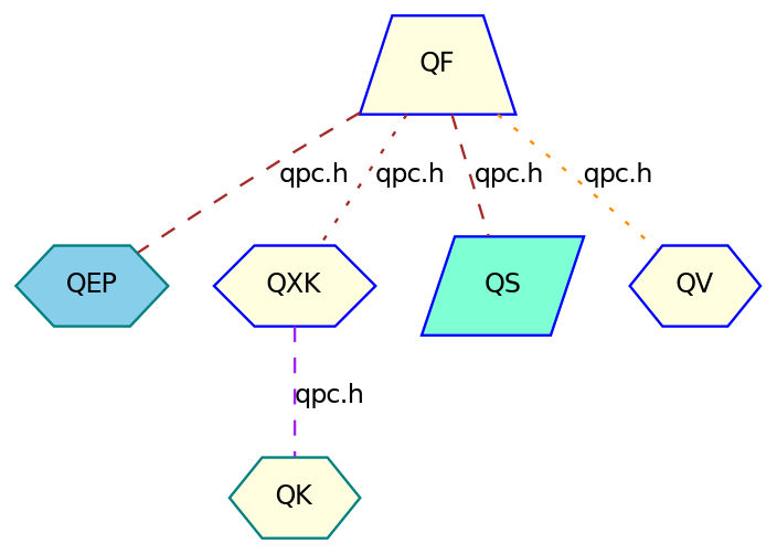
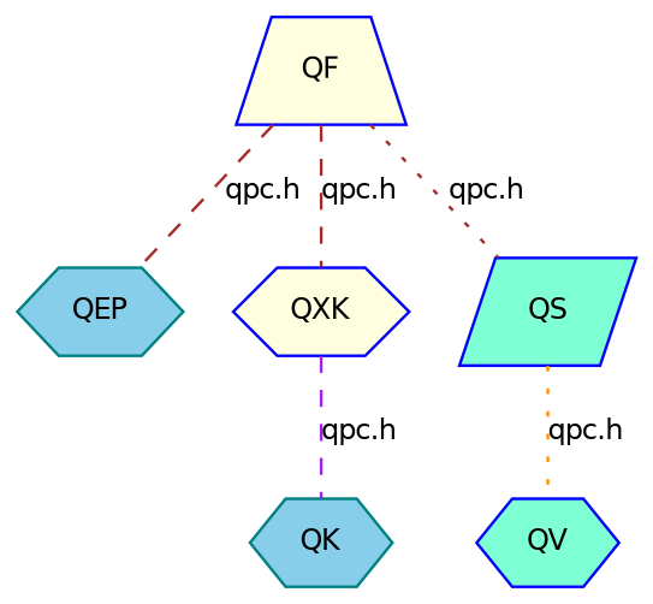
  digraph {
    rankdir=TB
    node [color=blue fillcolor=skyblue fontname=Helvetica fontsize=10 shape=hexagon style=filled]
    edge [color=brown dir=none fontname=Helvetica fontsize=10 labelfontname=Helvetica labelfontsize=10 shape=plaintext style=dashed]
    n1 [color=teal height=0.2 label=QEP width=0.4]
    n2 [fillcolor=lightyellow height=0.2 label=QXK width=0.4]
-   n3 [color=teal fillcolor=lightyellow height=0.2 label=QK width=0.4]
+   n3 [color=teal height=0.2 label=QK width=0.4]
    n4 [fillcolor=lightyellow fontcolor=black height=0.2 label=QF shape=trapezium width=0.4]
    n5 [fillcolor=aquamarine height=0.2 label=QS shape=parallelogram width=0.4]
-   n6 [fillcolor=lightyellow height=0.2 label=QV width=0.4]
+   n6 [fillcolor=aquamarine height=0.2 label=QV width=0.4]
    n2 -> n3 [color=purple label="qpc.h"]
    n4 -> n1 [label="qpc.h"]
-   n4 -> n2 [label="qpc.h" style=dotted]
-   n4 -> n5 [label="qpc.h"]
-   n4 -> n6 [color=darkorange label="qpc.h" style=dotted]
+   n4 -> n2 [label="qpc.h"]
+   n4 -> n5 [label="qpc.h" style=dotted]
+   n5 -> n6 [color=darkorange label="qpc.h" style=dotted]
  }
